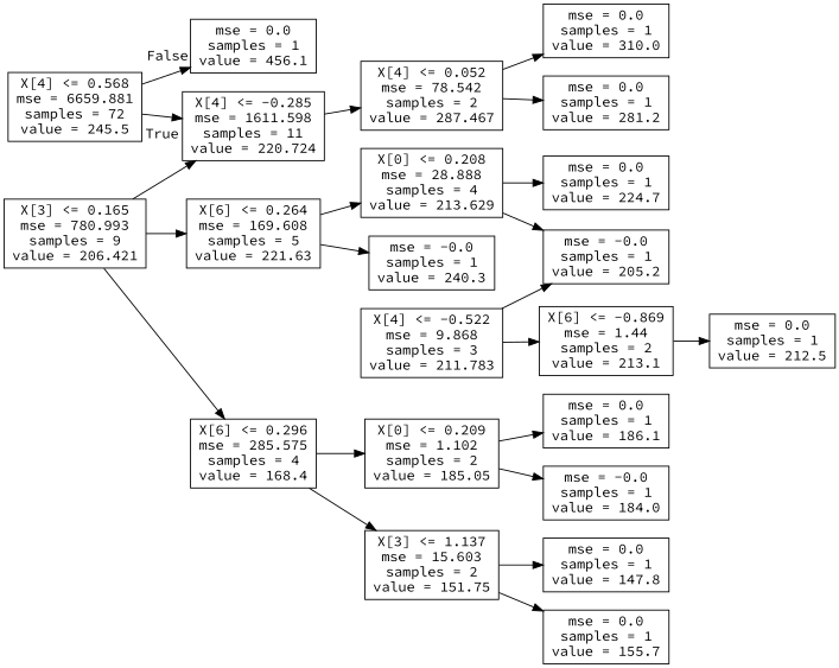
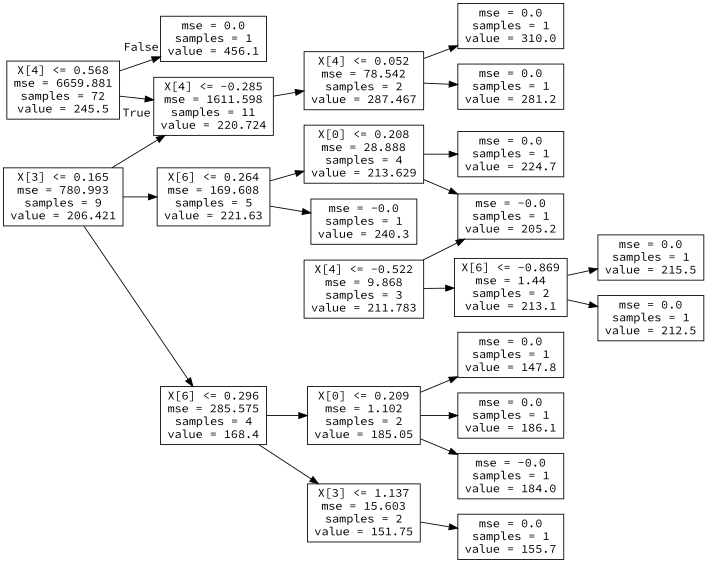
  digraph {
    fontname="Source Code Pro"
    rankdir=LR
    node [fontname="Source Code Pro" shape=box]
    edge [fontname="Source Code Pro"]
    n1 [label="X[4] <= 0.568\nmse = 6659.881\nsamples = 72\nvalue = 245.5"]
    n2 [label="X[4] <= -0.285\nmse = 1611.598\nsamples = 11\nvalue = 220.724"]
    n3 [label="mse = 0.0\nsamples = 1\nvalue = 456.1"]
    n4 [label="X[4] <= 0.052\nmse = 78.542\nsamples = 2\nvalue = 287.467"]
    n5 [label="X[3] <= 0.165\nmse = 780.993\nsamples = 9\nvalue = 206.421"]
    n6 [label="X[6] <= 0.264\nmse = 169.608\nsamples = 5\nvalue = 221.63"]
    n7 [label="X[6] <= 0.296\nmse = 285.575\nsamples = 4\nvalue = 168.4"]
    n8 [label="mse = 0.0\nsamples = 1\nvalue = 281.2"]
    n9 [label="mse = 0.0\nsamples = 1\nvalue = 310.0"]
    n10 [label="X[0] <= 0.208\nmse = 28.888\nsamples = 4\nvalue = 213.629"]
    n11 [label="mse = -0.0\nsamples = 1\nvalue = 240.3"]
    n12 [label="X[0] <= 0.209\nmse = 1.102\nsamples = 2\nvalue = 185.05"]
    n13 [label="X[3] <= 1.137\nmse = 15.603\nsamples = 2\nvalue = 151.75"]
    n14 [label="mse = 0.0\nsamples = 1\nvalue = 224.7"]
    n15 [label="mse = -0.0\nsamples = 1\nvalue = 205.2"]
    n16 [label="X[4] <= -0.522\nmse = 9.868\nsamples = 3\nvalue = 211.783"]
    n17 [label="X[6] <= -0.869\nmse = 1.44\nsamples = 2\nvalue = 213.1"]
+   n18 [label="mse = 0.0\nsamples = 1\nvalue = 215.5"]
    n19 [label="mse = 0.0\nsamples = 1\nvalue = 212.5"]
    n20 [label="mse = 0.0\nsamples = 1\nvalue = 186.1"]
    n21 [label="mse = -0.0\nsamples = 1\nvalue = 184.0"]
    n22 [label="mse = 0.0\nsamples = 1\nvalue = 155.7"]
    n23 [label="mse = 0.0\nsamples = 1\nvalue = 147.8"]
    n1 -> n2 [headlabel=True labelangle=45 labeldistance=2.5]
    n1 -> n3 [headlabel=False labelangle=-45 labeldistance=2.5]
    n2 -> n4
    n4 -> n8
    n4 -> n9
    n5 -> n2
    n5 -> n6
    n5 -> n7
    n6 -> n10
    n6 -> n11
    n7 -> n12
    n7 -> n13
    n10 -> n14
    n10 -> n15
    n12 -> n20
    n12 -> n21
    n13 -> n22
-   n13 -> n23
+   n12 -> n23
    n16 -> n15
    n16 -> n17
+   n17 -> n18
    n17 -> n19
  }
